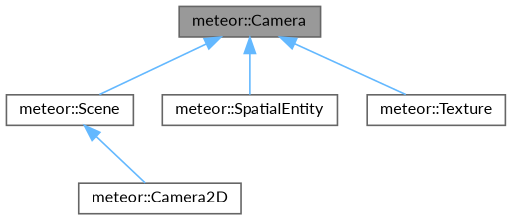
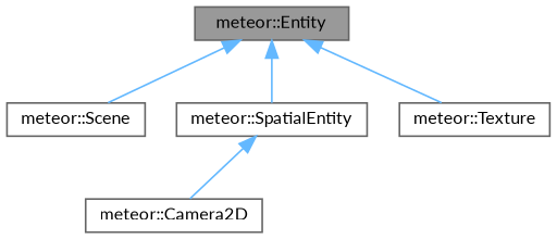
  digraph {
    fontname=Lato
    node [color=gray40 fillcolor=white fontname=Lato fontsize=10 shape=box style=filled]
    edge [color=steelblue1 dir=back fontname=Lato fontsize=10 labelfontname=Helvetica labelfontsize=10 style=solid]
-   n1 [fillcolor=grey60 fontcolor=black height=0.2 label="meteor::Camera" width=0.4]
+   n1 [fillcolor=grey60 fontcolor=black height=0.2 label="meteor::Entity" width=0.4]
    n2 [height=0.2 label="meteor::Scene" width=0.4]
    n3 [height=0.2 label="meteor::SpatialEntity" width=0.4]
    n4 [height=0.2 label="meteor::Texture" width=0.4]
    n5 [height=0.2 label="meteor::Camera2D" width=0.4]
    n1 -> n2
    n1 -> n3
    n1 -> n4
-   n2 -> n5
+   n3 -> n5
  }
